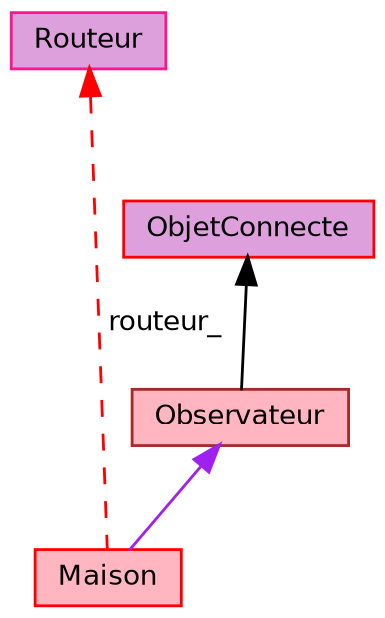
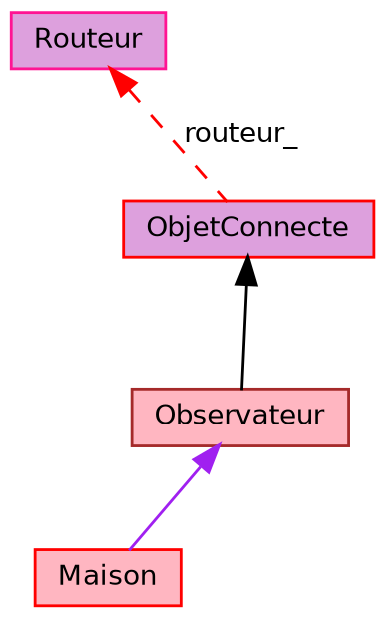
  digraph {
    node [color=red fillcolor=lightpink fontname=Helvetica fontsize=10 shape=record style=filled]
    edge [dir=back fontname=Helvetica fontsize=10 labelfontname=Helvetica labelfontsize=10 style=solid]
    n1 [fontcolor=black height=0.2 label=Maison width=0.4]
    n2 [fillcolor=plum height=0.2 label=ObjetConnecte width=0.4]
    n3 [color=brown height=0.2 label=Observateur width=0.4]
    n4 [color=deeppink fillcolor=plum height=0.2 label=Routeur width=0.4]
    n2 -> n3 [color=black]
    n3 -> n1 [color=purple]
-   n4 -> n1 [color=red label=" routeur_" style=dashed]
+   n4 -> n2 [color=red label=" routeur_" style=dashed]
  }
